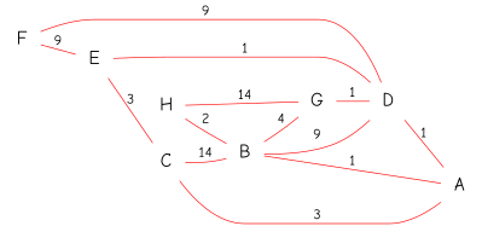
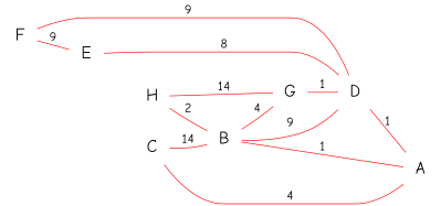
  graph {
    fontname="Comic Neue"
    rankdir=LR
    node [fixedsize=true fontname="Comic Neue" fontsize=24 shape=none]
    edge [color=red fontname="Comic Neue" fontsize="20pt"]
    H [height=0.7 width=0.7]
    B [height=0.7 width=0.7]
    G [height=0.7 width=0.7]
    D [height=0.7 width=0.7]
    A [height=0.7 width=0.7]
    F [height=0.7 width=0.7]
    E [height=0.7 width=0.7]
    C [height=0.7 width=0.7]
    H -- B [label=2]
    H -- G [label=14]
    B -- G [label=4]
    B -- D [label=9]
    B -- A [label=1]
    G -- D [label=1]
    D -- A [label=1]
    F -- D [label=9]
    F -- E [label=9]
-   E -- D [label=1]
-   E -- C [label=3]
+   E -- D [label=8]
    C -- B [label=14]
-   C -- A [label=3]
+   C -- A [label=4]
  }
